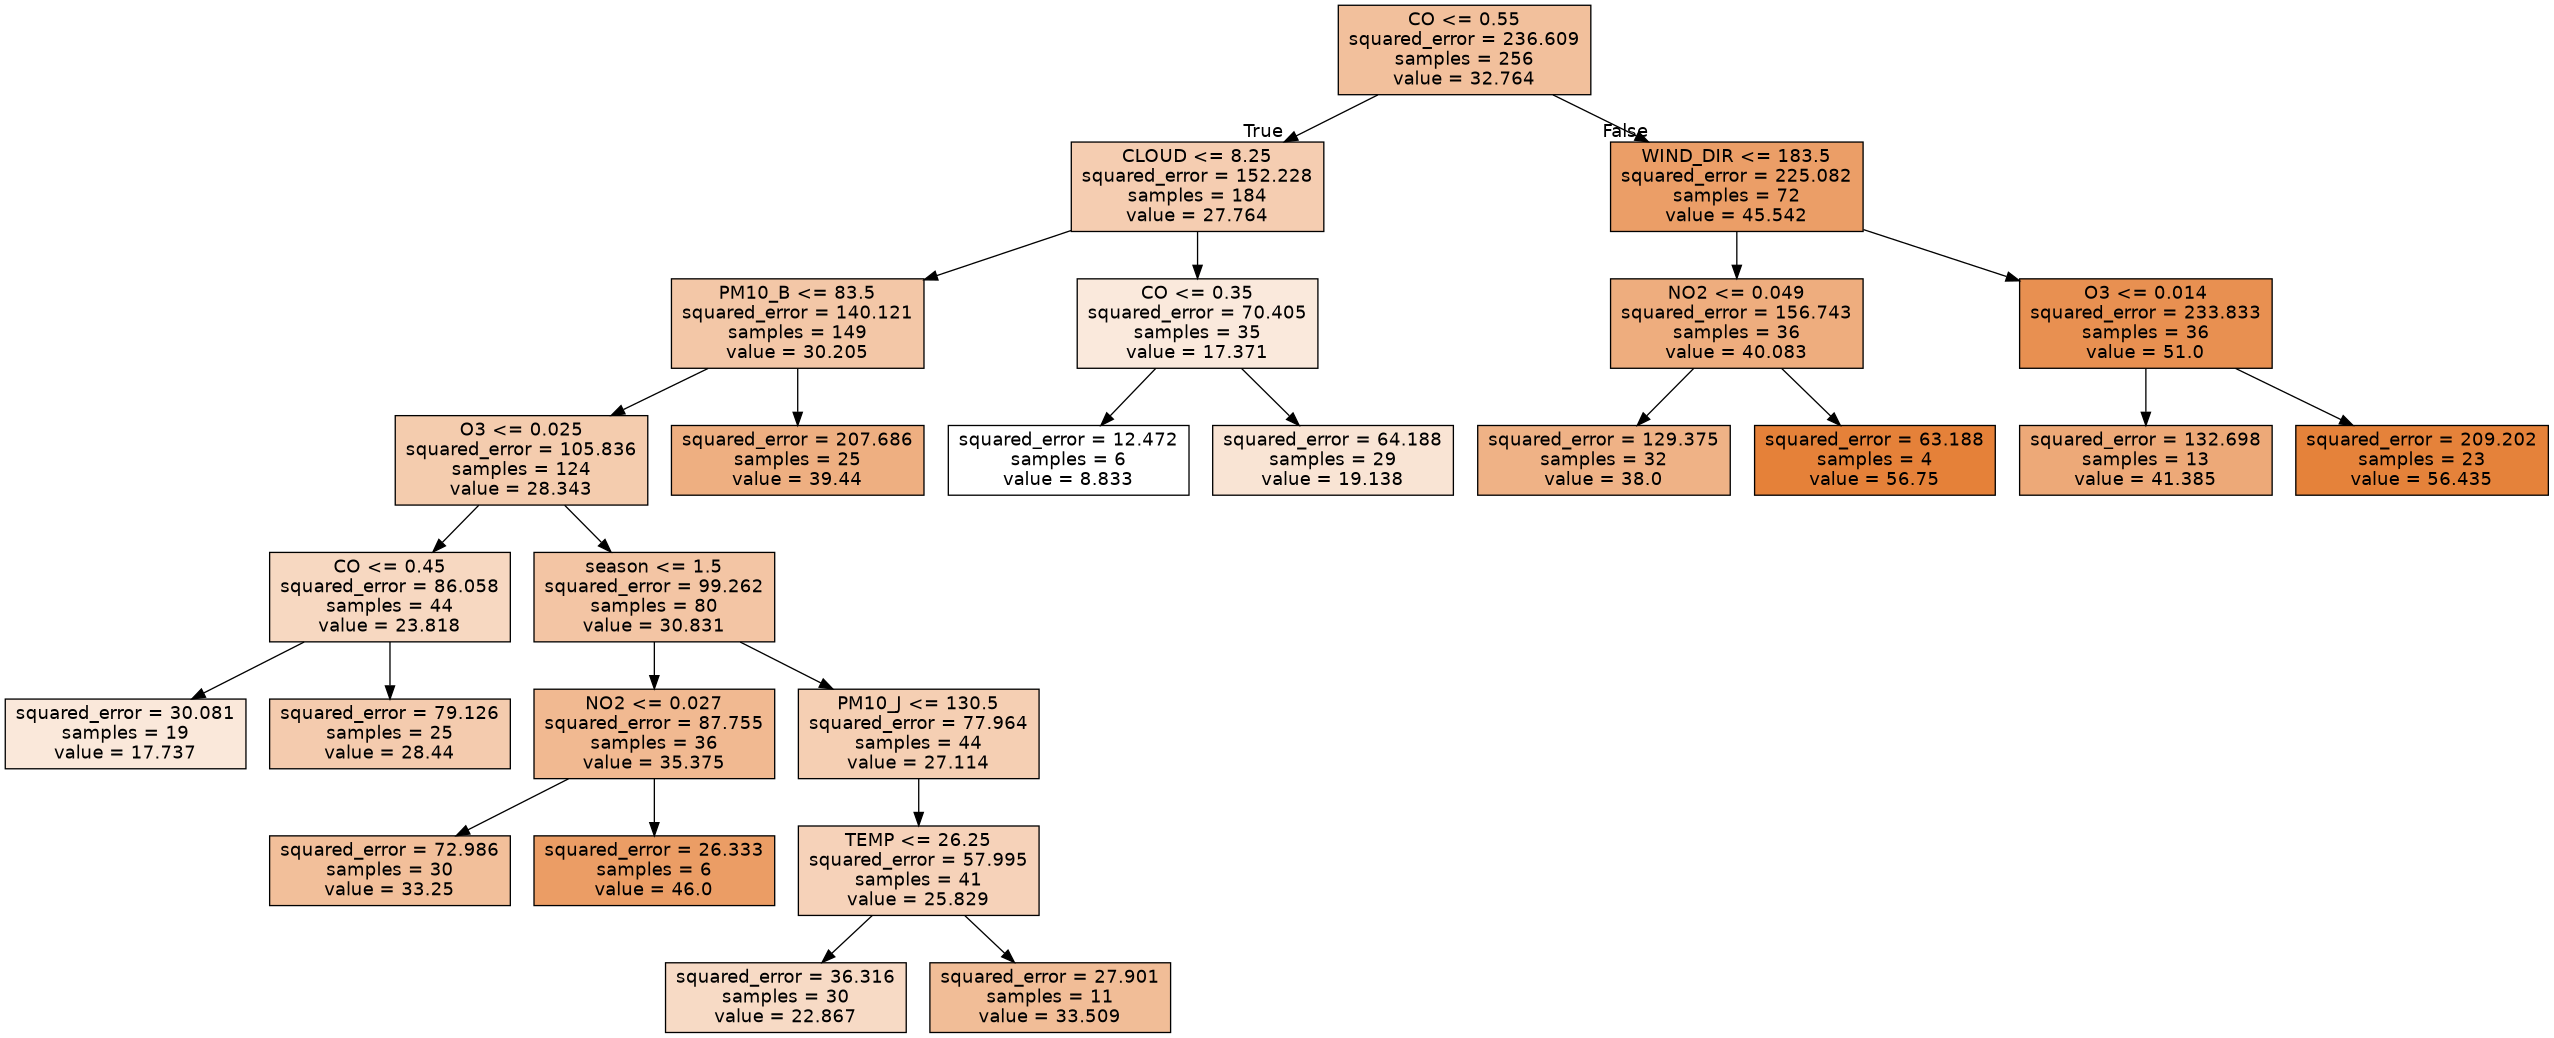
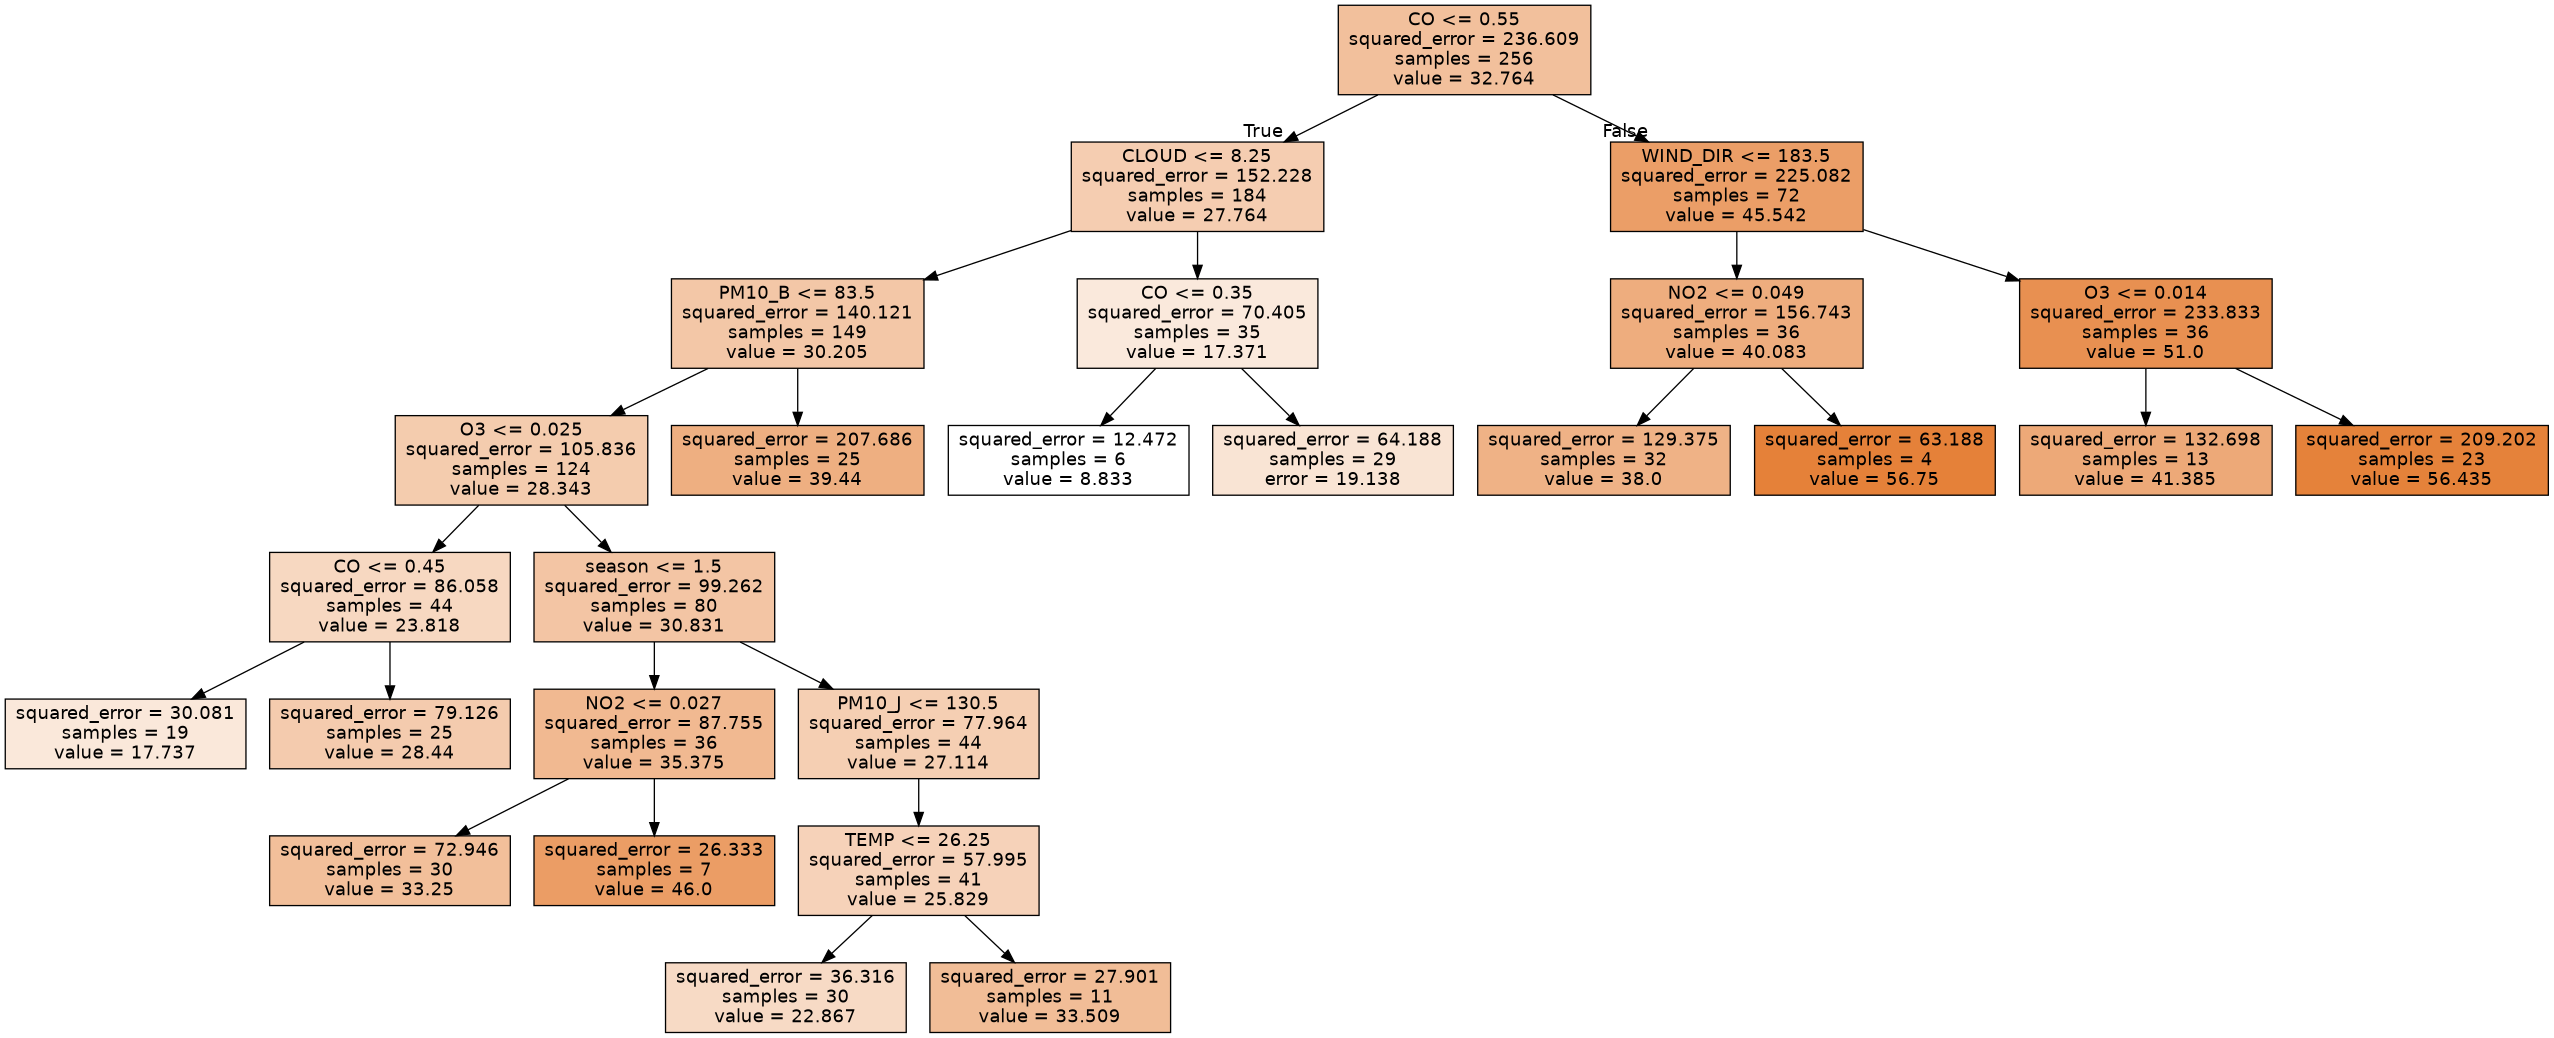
  digraph {
    node [color=black fontname=helvetica shape=box style=filled]
    edge [fontname=helvetica]
    n1 [fillcolor="#f2c09c" label="CO <= 0.55\nsquared_error = 236.609\nsamples = 256\nvalue = 32.764"]
    n2 [fillcolor="#f5cdb1" label="CLOUD <= 8.25\nsquared_error = 152.228\nsamples = 184\nvalue = 27.764"]
    n3 [fillcolor="#eb9e67" label="WIND_DIR <= 183.5\nsquared_error = 225.082\nsamples = 72\nvalue = 45.542"]
    n4 [fillcolor="#f3c7a7" label="PM10_B <= 83.5\nsquared_error = 140.121\nsamples = 149\nvalue = 30.205"]
    n5 [fillcolor="#fae9dc" label="CO <= 0.35\nsquared_error = 70.405\nsamples = 35\nvalue = 17.371"]
    n6 [fillcolor="#eead7e" label="NO2 <= 0.049\nsquared_error = 156.743\nsamples = 36\nvalue = 40.083"]
    n7 [fillcolor="#e89051" label="O3 <= 0.014\nsquared_error = 233.833\nsamples = 36\nvalue = 51.0"]
    n8 [fillcolor="#f4ccae" label="O3 <= 0.025\nsquared_error = 105.836\nsamples = 124\nvalue = 28.343"]
    n9 [fillcolor="#eeaf81" label="squared_error = 207.686\nsamples = 25\nvalue = 39.44"]
    n10 [fillcolor="#ffffff" label="squared_error = 12.472\nsamples = 6\nvalue = 8.833"]
-   n11 [fillcolor="#f9e4d4" label="squared_error = 64.188\nsamples = 29\nvalue = 19.138"]
+   n11 [fillcolor="#f9e4d4" label="squared_error = 64.188\nsamples = 29\nerror = 19.138"]
    n12 [fillcolor="#f7d8c1" label="CO <= 0.45\nsquared_error = 86.058\nsamples = 44\nvalue = 23.818"]
    n13 [fillcolor="#f3c5a4" label="season <= 1.5\nsquared_error = 99.262\nsamples = 80\nvalue = 30.831"]
    n14 [fillcolor="#fae8da" label="squared_error = 30.081\nsamples = 19\nvalue = 17.737"]
    n15 [fillcolor="#f4cbae" label="squared_error = 79.126\nsamples = 25\nvalue = 28.44"]
    n16 [fillcolor="#f1b991" label="NO2 <= 0.027\nsquared_error = 87.755\nsamples = 36\nvalue = 35.375"]
    n17 [fillcolor="#f5cfb3" label="PM10_J <= 130.5\nsquared_error = 77.964\nsamples = 44\nvalue = 27.114"]
-   n18 [fillcolor="#f2bf9a" label="squared_error = 72.986\nsamples = 30\nvalue = 33.25"]
-   n19 [fillcolor="#eb9d65" label="squared_error = 26.333\nsamples = 6\nvalue = 46.0"]
+   n18 [fillcolor="#f2bf9a" label="squared_error = 72.946\nsamples = 30\nvalue = 33.25"]
+   n19 [fillcolor="#eb9d65" label="squared_error = 26.333\nsamples = 7\nvalue = 46.0"]
    n20 [fillcolor="#f6d2b9" label="TEMP <= 26.25\nsquared_error = 57.995\nsamples = 41\nvalue = 25.829"]
    n21 [fillcolor="#f7dac5" label="squared_error = 36.316\nsamples = 30\nvalue = 22.867"]
    n22 [fillcolor="#f1bd97" label="squared_error = 27.901\nsamples = 11\nvalue = 33.509"]
    n23 [fillcolor="#efb286" label="squared_error = 129.375\nsamples = 32\nvalue = 38.0"]
    n24 [fillcolor="#e58139" label="squared_error = 63.188\nsamples = 4\nvalue = 56.75"]
    n25 [fillcolor="#eda978" label="squared_error = 132.698\nsamples = 13\nvalue = 41.385"]
    n26 [fillcolor="#e5823a" label="squared_error = 209.202\nsamples = 23\nvalue = 56.435"]
    n1 -> n2 [headlabel=True labelangle=45 labeldistance=2.5]
    n1 -> n3 [headlabel=False labelangle=-45 labeldistance=2.5]
    n2 -> n4
    n2 -> n5
    n3 -> n6
    n3 -> n7
    n4 -> n8
    n4 -> n9
    n5 -> n10
    n5 -> n11
    n6 -> n23
    n6 -> n24
    n7 -> n25
    n7 -> n26
    n8 -> n12
    n8 -> n13
    n12 -> n14
    n12 -> n15
    n13 -> n16
    n13 -> n17
    n16 -> n18
    n16 -> n19
    n17 -> n20
    n20 -> n21
    n20 -> n22
  }
